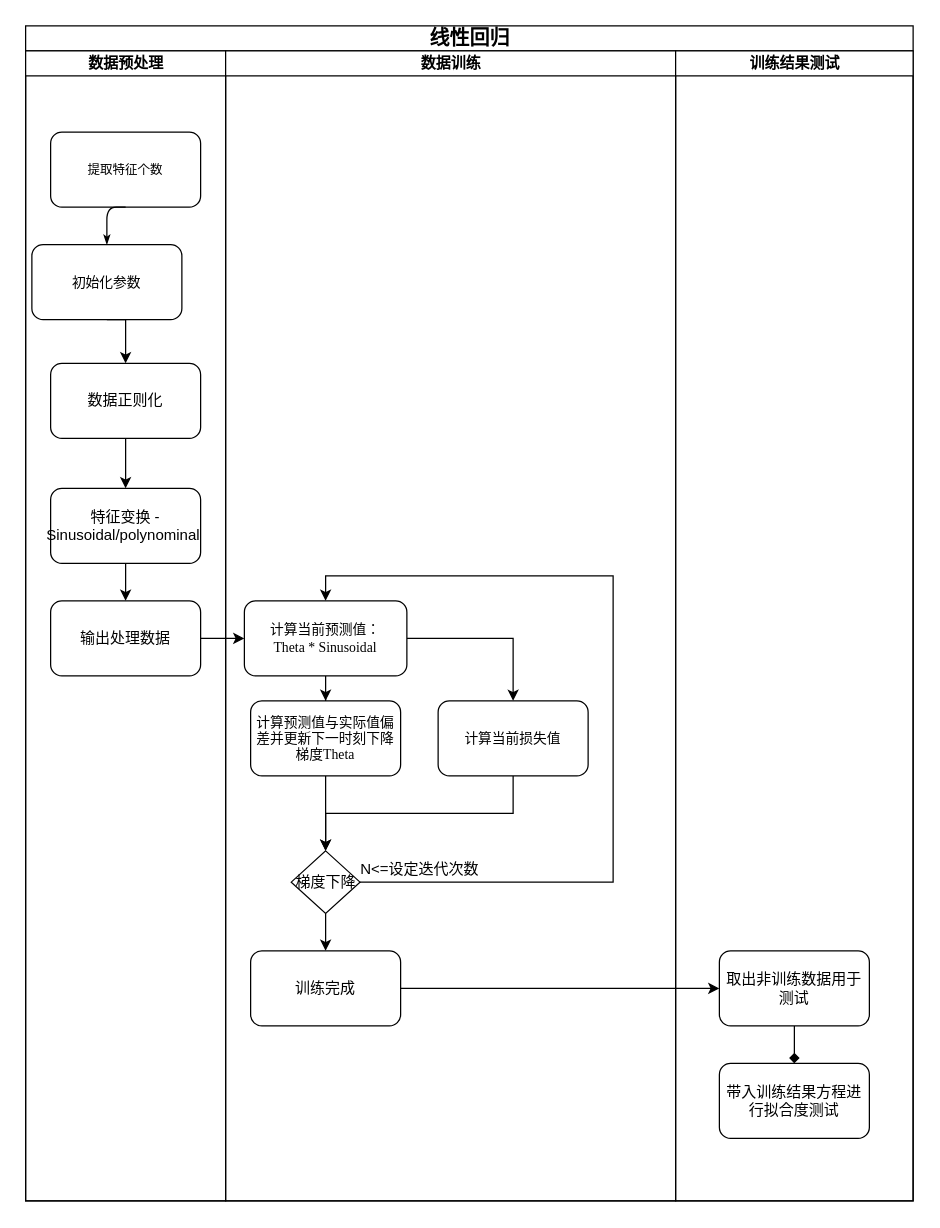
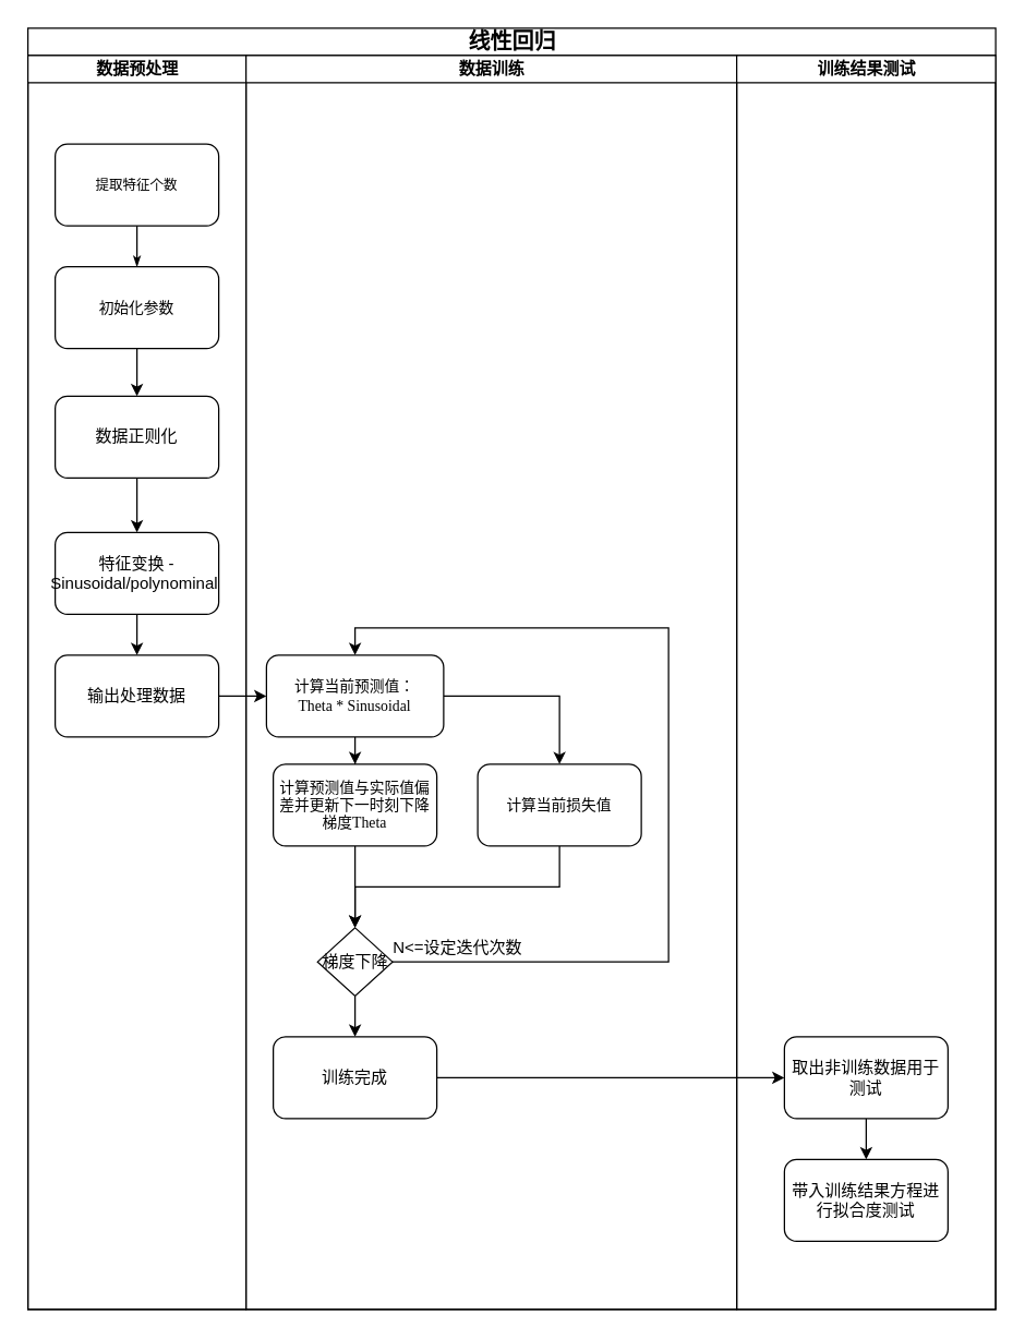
  <mxCell id="0" />
  <mxCell id="1" parent="0" />
  <mxCell id="2" value="&lt;font style=&quot;font-size: 16px;&quot;&gt;线性回归&lt;/font&gt;" style="swimlane;html=1;childLayout=stackLayout;startSize=20;rounded=0;shadow=0;labelBackgroundColor=none;strokeWidth=1;fontFamily=Verdana;fontSize=8;align=center;" parent="1" vertex="1"><mxGeometry x="20" y="20" width="710" height="940" as="geometry" /></mxCell>
  <mxCell id="3" value="数据预处理" style="swimlane;html=1;startSize=20;" parent="2" vertex="1"><mxGeometry y="20" width="160" height="920" as="geometry" /></mxCell>
  <mxCell id="4" value="&lt;font style=&quot;font-size: 10px;&quot;&gt;提取特征个数&lt;/font&gt;" style="rounded=1;whiteSpace=wrap;html=1;shadow=0;labelBackgroundColor=none;strokeWidth=1;fontFamily=Verdana;fontSize=8;align=center;" parent="3" vertex="1"><mxGeometry x="20" y="65" width="120" height="60" as="geometry" /></mxCell>
  <mxCell id="5" style="edgeStyle=orthogonalEdgeStyle;rounded=0;orthogonalLoop=1;jettySize=auto;html=1;exitX=0.5;exitY=1;exitDx=0;exitDy=0;entryX=0.5;entryY=0;entryDx=0;entryDy=0;" edge="1" parent="3" source="6" target="11"><mxGeometry relative="1" as="geometry"><mxPoint x="70" y="230" as="targetPoint" /><Array as="points" /></mxGeometry></mxCell>
- <mxCell id="6" value="&lt;font style=&quot;font-size: 11px;&quot;&gt;初始化参数&lt;/font&gt;" style="rounded=1;whiteSpace=wrap;html=1;shadow=0;labelBackgroundColor=none;strokeWidth=1;fontFamily=Verdana;fontSize=8;align=center;" parent="3" vertex="1"><mxGeometry x="5" y="155" width="120" height="60" as="geometry" /></mxCell>
+ <mxCell id="6" value="&lt;font style=&quot;font-size: 11px;&quot;&gt;初始化参数&lt;/font&gt;" style="rounded=1;whiteSpace=wrap;html=1;shadow=0;labelBackgroundColor=none;strokeWidth=1;fontFamily=Verdana;fontSize=8;align=center;" parent="3" vertex="1"><mxGeometry x="20" y="155" width="120" height="60" as="geometry" /></mxCell>
  <mxCell id="7" style="edgeStyle=orthogonalEdgeStyle;rounded=1;html=1;labelBackgroundColor=none;startArrow=none;startFill=0;startSize=5;endArrow=classicThin;endFill=1;endSize=5;jettySize=auto;orthogonalLoop=1;strokeWidth=1;fontFamily=Verdana;fontSize=8;exitX=0.5;exitY=1;exitDx=0;exitDy=0;entryX=0.5;entryY=0;entryDx=0;entryDy=0;" parent="3" source="4" target="6" edge="1"><mxGeometry relative="1" as="geometry" /></mxCell>
  <mxCell id="8" style="edgeStyle=orthogonalEdgeStyle;rounded=0;orthogonalLoop=1;jettySize=auto;html=1;exitX=0.5;exitY=1;exitDx=0;exitDy=0;entryX=0.5;entryY=0;entryDx=0;entryDy=0;" edge="1" parent="3" source="9" target="12"><mxGeometry relative="1" as="geometry" /></mxCell>
  <mxCell id="9" value="特征变换 - Sinusoidal/polynominal&amp;nbsp;" style="rounded=1;whiteSpace=wrap;html=1;" vertex="1" parent="3"><mxGeometry x="20" y="350" width="120" height="60" as="geometry" /></mxCell>
  <mxCell id="10" style="edgeStyle=orthogonalEdgeStyle;rounded=0;orthogonalLoop=1;jettySize=auto;html=1;exitX=0.5;exitY=1;exitDx=0;exitDy=0;entryX=0.5;entryY=0;entryDx=0;entryDy=0;" edge="1" parent="3" source="11" target="9"><mxGeometry relative="1" as="geometry" /></mxCell>
  <mxCell id="11" value="数据正则化" style="rounded=1;whiteSpace=wrap;html=1;" vertex="1" parent="3"><mxGeometry x="20" y="250" width="120" height="60" as="geometry" /></mxCell>
  <mxCell id="12" value="输出处理数据" style="rounded=1;whiteSpace=wrap;html=1;" vertex="1" parent="3"><mxGeometry x="20" y="440" width="120" height="60" as="geometry" /></mxCell>
  <mxCell id="13" value="数据训练" style="swimlane;html=1;startSize=20;" parent="2" vertex="1"><mxGeometry x="160" y="20" width="360" height="920" as="geometry" /></mxCell>
  <mxCell id="14" value="" style="edgeStyle=orthogonalEdgeStyle;rounded=0;orthogonalLoop=1;jettySize=auto;html=1;" edge="1" parent="13" source="16" target="18"><mxGeometry relative="1" as="geometry" /></mxCell>
  <mxCell id="15" style="edgeStyle=orthogonalEdgeStyle;rounded=0;orthogonalLoop=1;jettySize=auto;html=1;exitX=1;exitY=0.5;exitDx=0;exitDy=0;entryX=0.5;entryY=0;entryDx=0;entryDy=0;" edge="1" parent="13" source="16" target="20"><mxGeometry relative="1" as="geometry" /></mxCell>
  <mxCell id="16" value="&lt;font style=&quot;font-size: 11px;&quot;&gt;计算当前预测值：&lt;/font&gt;&lt;div&gt;&lt;span style=&quot;font-size: 11px;&quot;&gt;Theta * Sinusoidal&lt;/span&gt;&lt;/div&gt;" style="rounded=1;whiteSpace=wrap;html=1;shadow=0;labelBackgroundColor=none;strokeWidth=1;fontFamily=Verdana;fontSize=8;align=center;" parent="13" vertex="1"><mxGeometry x="15" y="440" width="130" height="60" as="geometry" /></mxCell>
  <mxCell id="17" style="edgeStyle=orthogonalEdgeStyle;rounded=0;orthogonalLoop=1;jettySize=auto;html=1;exitX=0.5;exitY=1;exitDx=0;exitDy=0;entryX=0.5;entryY=0;entryDx=0;entryDy=0;" edge="1" parent="13" source="18" target="22"><mxGeometry relative="1" as="geometry" /></mxCell>
  <mxCell id="18" value="&lt;font style=&quot;font-size: 11px;&quot;&gt;计算预测值与实际值偏差并更新下一时刻下降梯度Theta&lt;/font&gt;" style="whiteSpace=wrap;html=1;fontSize=8;fontFamily=Verdana;rounded=1;shadow=0;labelBackgroundColor=none;strokeWidth=1;" vertex="1" parent="13"><mxGeometry x="20" y="520" width="120" height="60" as="geometry" /></mxCell>
  <mxCell id="19" style="edgeStyle=orthogonalEdgeStyle;rounded=0;orthogonalLoop=1;jettySize=auto;html=1;exitX=0.5;exitY=1;exitDx=0;exitDy=0;entryX=0.5;entryY=0;entryDx=0;entryDy=0;" edge="1" parent="13" source="20" target="22"><mxGeometry relative="1" as="geometry" /></mxCell>
  <mxCell id="20" value="&lt;span style=&quot;font-size: 11px;&quot;&gt;计算当前损失值&lt;/span&gt;" style="whiteSpace=wrap;html=1;fontSize=8;fontFamily=Verdana;rounded=1;shadow=0;labelBackgroundColor=none;strokeWidth=1;" vertex="1" parent="13"><mxGeometry x="170" y="520" width="120" height="60" as="geometry" /></mxCell>
  <mxCell id="21" style="edgeStyle=orthogonalEdgeStyle;rounded=0;orthogonalLoop=1;jettySize=auto;html=1;exitX=1;exitY=0.5;exitDx=0;exitDy=0;entryX=0.5;entryY=0;entryDx=0;entryDy=0;" edge="1" parent="13" source="22" target="16"><mxGeometry relative="1" as="geometry"><Array as="points"><mxPoint x="310" y="665" /><mxPoint x="310" y="420" /><mxPoint x="80" y="420" /></Array></mxGeometry></mxCell>
  <mxCell id="22" value="梯度下降" style="rhombus;whiteSpace=wrap;html=1;" vertex="1" parent="13"><mxGeometry x="52.5" y="640" width="55" height="50" as="geometry" /></mxCell>
  <mxCell id="23" value="N&amp;lt;=设定迭代次数" style="text;html=1;align=center;verticalAlign=middle;resizable=0;points=[];autosize=1;strokeColor=none;fillColor=none;" vertex="1" parent="13"><mxGeometry x="95" y="640" width="120" height="30" as="geometry" /></mxCell>
  <mxCell id="24" value="训练完成" style="rounded=1;whiteSpace=wrap;html=1;" vertex="1" parent="13"><mxGeometry x="20" y="720" width="120" height="60" as="geometry" /></mxCell>
  <mxCell id="25" value="" style="edgeStyle=orthogonalEdgeStyle;rounded=0;orthogonalLoop=1;jettySize=auto;html=1;" edge="1" parent="13" source="22" target="24"><mxGeometry relative="1" as="geometry" /></mxCell>
  <mxCell id="26" value="训练结果测试" style="swimlane;html=1;startSize=20;" parent="2" vertex="1"><mxGeometry x="520" y="20" width="190" height="920" as="geometry" /></mxCell>
- <mxCell id="27" value="" style="edgeStyle=orthogonalEdgeStyle;rounded=0;orthogonalLoop=1;jettySize=auto;html=1;endArrow=diamond;" edge="1" parent="26" source="28" target="29"><mxGeometry relative="1" as="geometry" /></mxCell>
+ <mxCell id="27" value="" style="edgeStyle=orthogonalEdgeStyle;rounded=0;orthogonalLoop=1;jettySize=auto;html=1;" edge="1" parent="26" source="28" target="29"><mxGeometry relative="1" as="geometry" /></mxCell>
  <mxCell id="28" value="取出非训练数据用于测试" style="rounded=1;whiteSpace=wrap;html=1;" vertex="1" parent="26"><mxGeometry x="35" y="720" width="120" height="60" as="geometry" /></mxCell>
  <mxCell id="29" value="带入训练结果方程进行拟合度测试" style="rounded=1;whiteSpace=wrap;html=1;" vertex="1" parent="26"><mxGeometry x="35" y="810" width="120" height="60" as="geometry" /></mxCell>
  <mxCell id="30" style="edgeStyle=orthogonalEdgeStyle;rounded=0;orthogonalLoop=1;jettySize=auto;html=1;exitX=1;exitY=0.5;exitDx=0;exitDy=0;entryX=0;entryY=0.5;entryDx=0;entryDy=0;" edge="1" parent="2" source="12" target="16"><mxGeometry relative="1" as="geometry" /></mxCell>
  <mxCell id="31" value="" style="edgeStyle=orthogonalEdgeStyle;rounded=0;orthogonalLoop=1;jettySize=auto;html=1;" edge="1" parent="2" source="24" target="28"><mxGeometry relative="1" as="geometry" /></mxCell>
